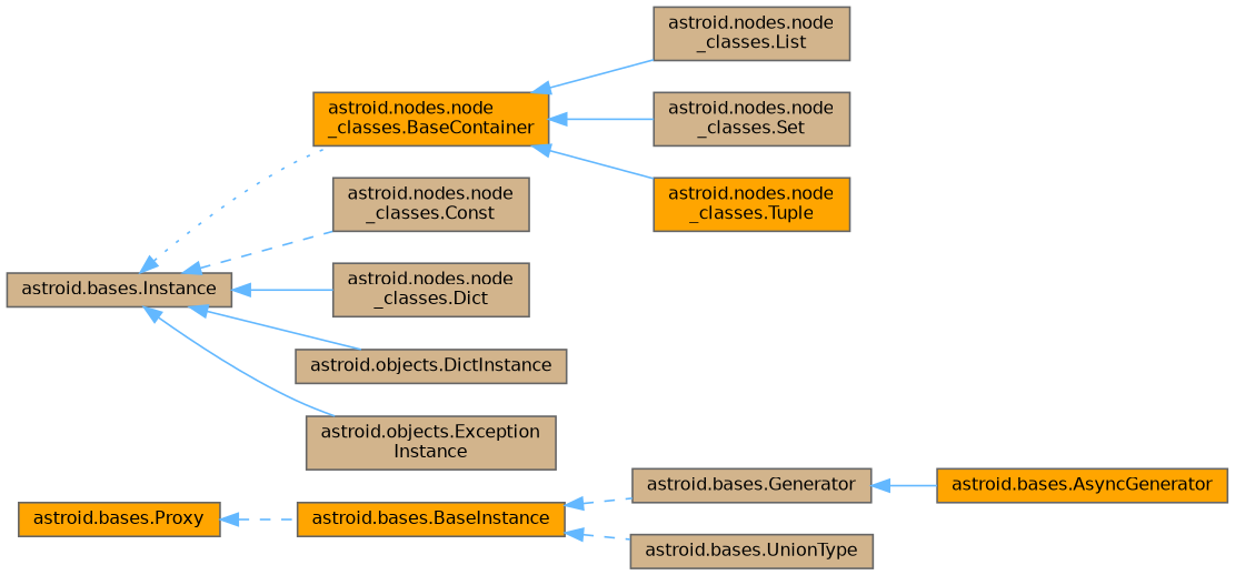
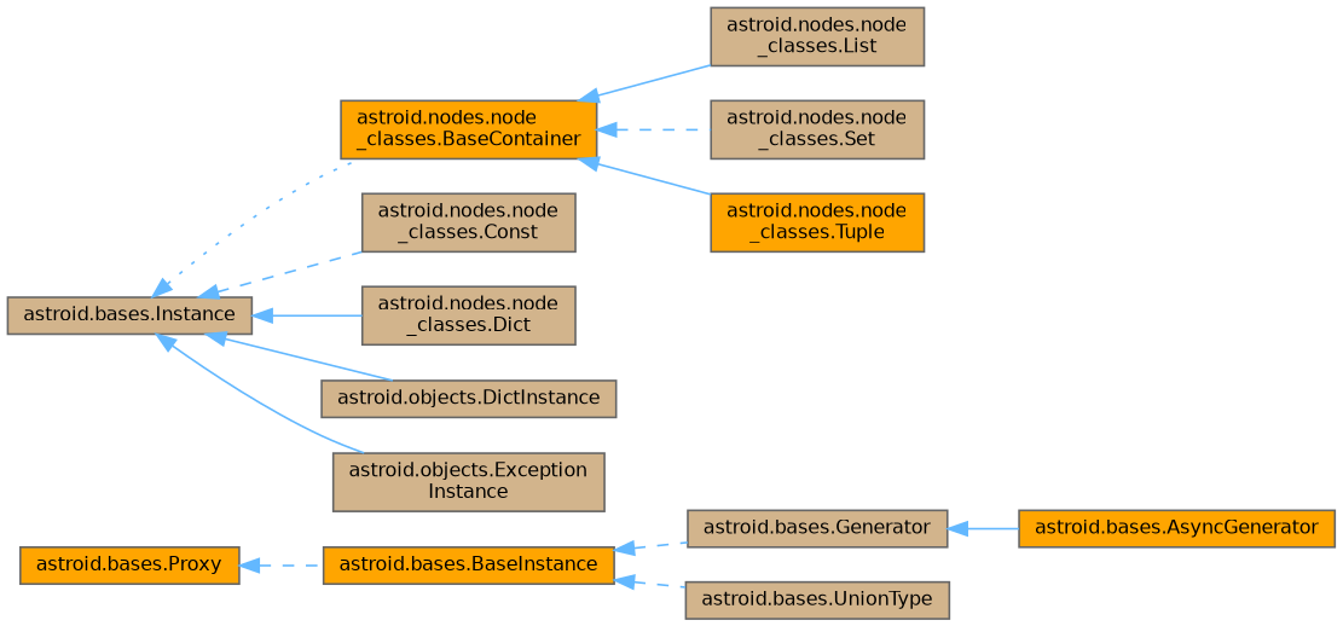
  digraph {
    rankdir=LR
    node [color=gray40 fillcolor=tan fontname=Helvetica fontsize=10 shape=box style=filled]
    edge [color=steelblue1 dir=back fontname=Helvetica fontsize=10 labelfontname=Helvetica labelfontsize=10 style=solid]
    n1 [fillcolor=orange fontcolor=black height=0.2 label="astroid.bases.BaseInstance" width=0.4]
    n2 [height=0.2 label="astroid.bases.Generator" width=0.4]
    n3 [height=0.2 label="astroid.bases.UnionType" width=0.4]
    n4 [fillcolor=orange height=0.2 label="astroid.bases.AsyncGenerator" width=0.4]
    n5 [height=0.2 label="astroid.bases.Instance" width=0.4]
    n6 [fillcolor=orange height=0.2 label="astroid.nodes.node\l_classes.BaseContainer" width=0.4]
    n7 [height=0.2 label="astroid.nodes.node\l_classes.Const" width=0.4]
    n8 [height=0.2 label="astroid.nodes.node\l_classes.Dict" width=0.4]
    n9 [height=0.2 label="astroid.objects.DictInstance" width=0.4]
    n10 [height=0.2 label="astroid.objects.Exception\lInstance" width=0.4]
    n11 [fillcolor=orange height=0.2 label="astroid.bases.Proxy" width=0.4]
    n12 [height=0.2 label="astroid.nodes.node\l_classes.List" width=0.4]
    n13 [height=0.2 label="astroid.nodes.node\l_classes.Set" width=0.4]
    n14 [fillcolor=orange height=0.2 label="astroid.nodes.node\l_classes.Tuple" width=0.4]
    n1 -> n2 [style=dashed]
    n1 -> n3 [style=dashed]
    n2 -> n4
    n5 -> n6 [style=dotted]
    n5 -> n7 [style=dashed]
    n5 -> n8
    n5 -> n9
    n5 -> n10
    n6 -> n12
-   n6 -> n13
+   n6 -> n13 [style=dashed]
    n6 -> n14
    n11 -> n1 [style=dashed]
  }
